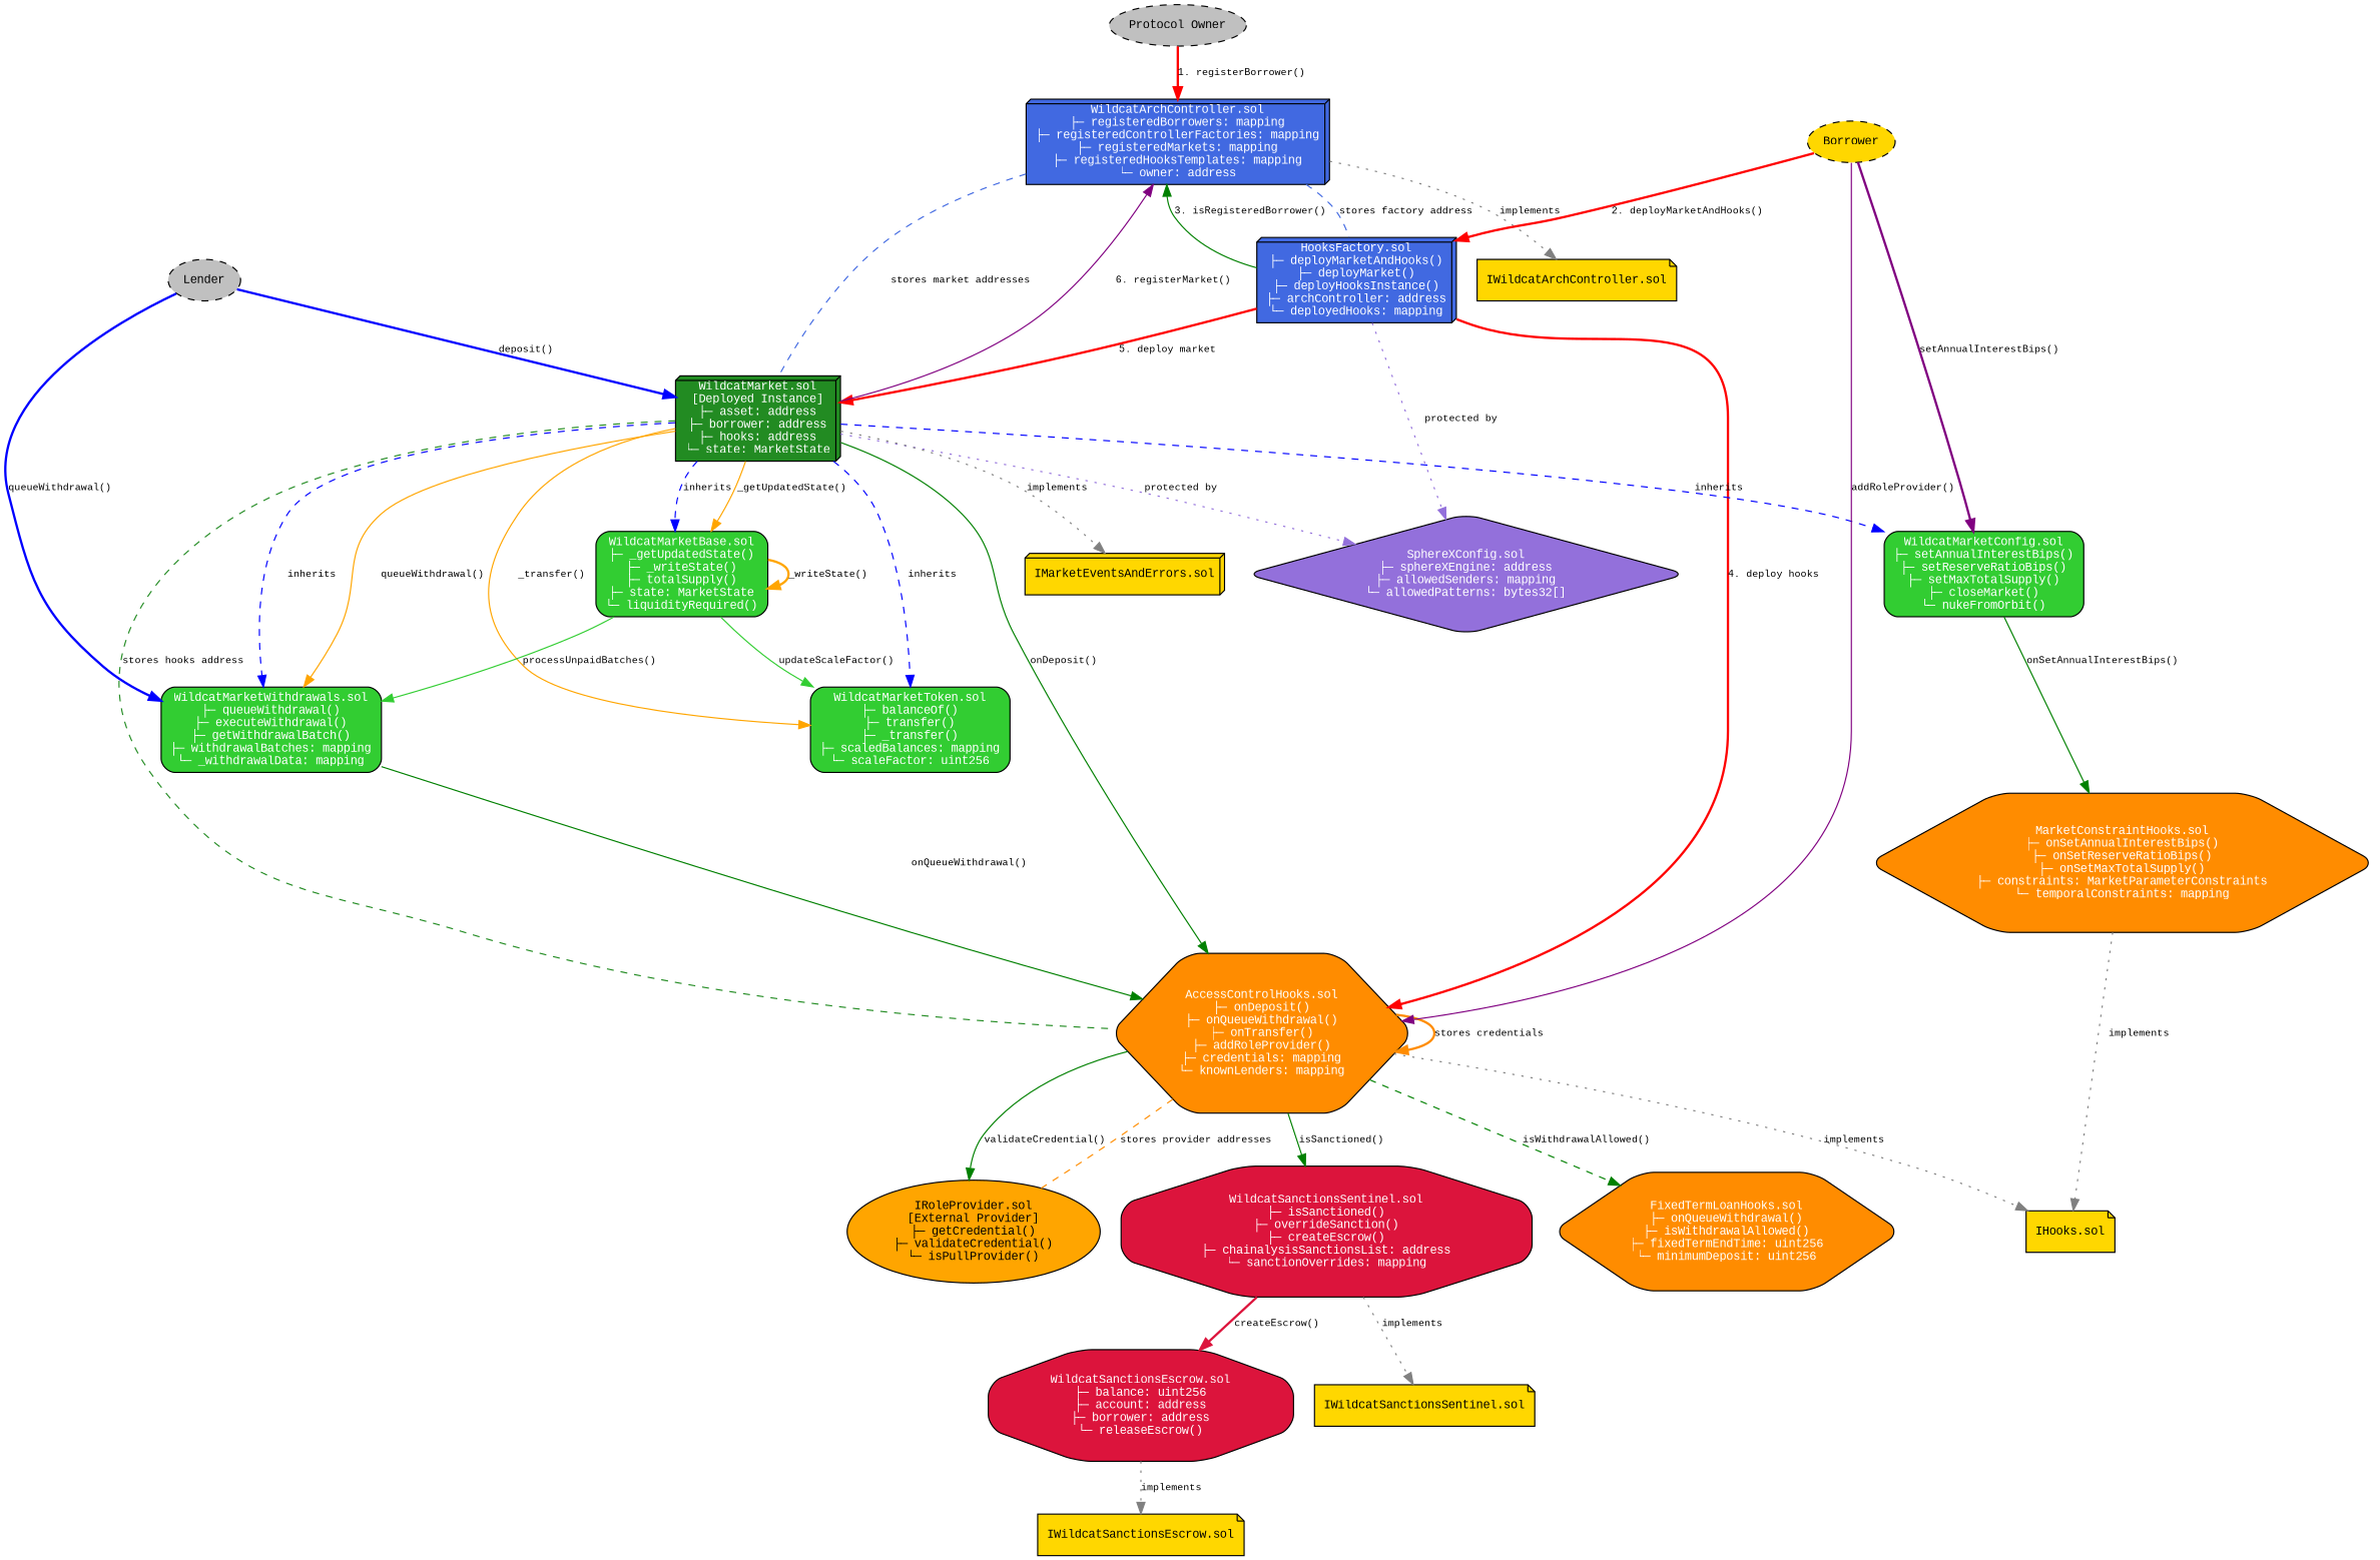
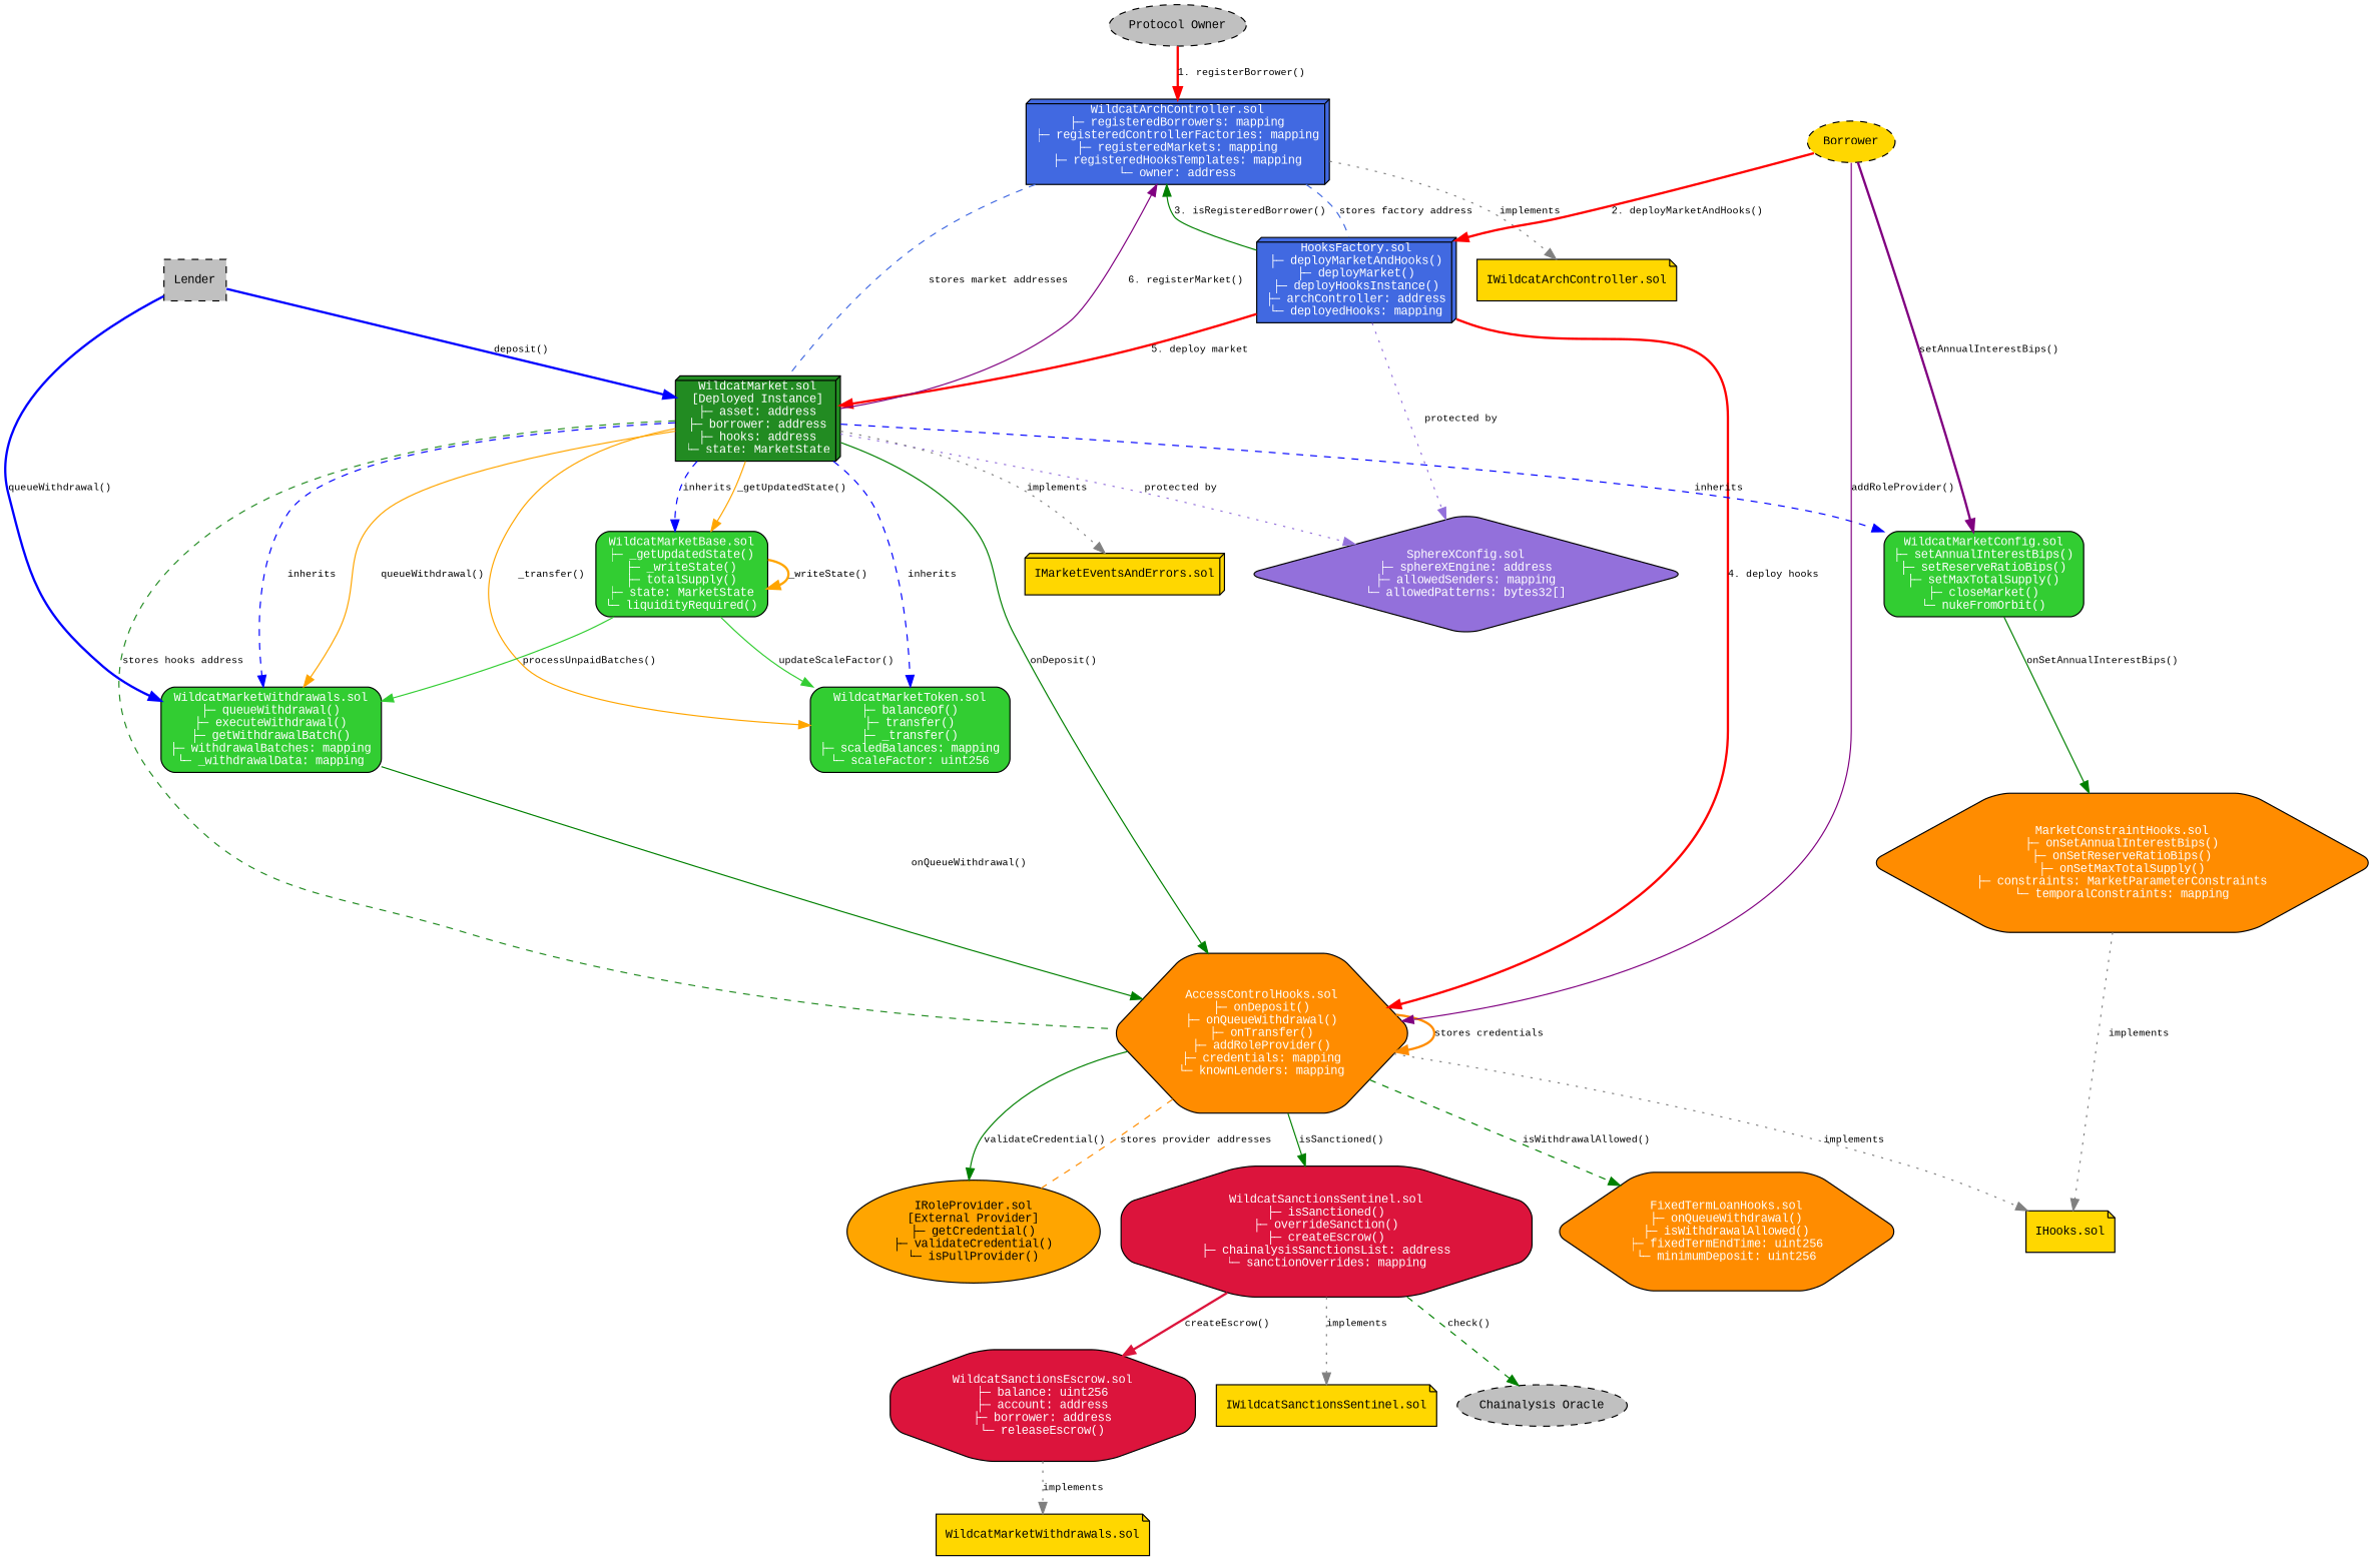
  digraph {
    compound=true
    fontname="Liberation Mono"
    rankdir=TB
    node [fillcolor="#FFD700" fontcolor=white fontname="Liberation Mono" fontsize=10 shape=ellipse style="rounded,filled"]
    edge [color="#008000" fontname="Liberation Mono" fontsize=9]
    n1 [fillcolor="#4169E1" label="WildcatArchController.sol\n├─ registeredBorrowers: mapping\n├─ registeredControllerFactories: mapping\n├─ registeredMarkets: mapping\n├─ registeredHooksTemplates: mapping\n└─ owner: address" shape=box3d]
    n2 [fillcolor="#4169E1" label="HooksFactory.sol\n├─ deployMarketAndHooks()\n├─ deployMarket()\n├─ deployHooksInstance()\n├─ archController: address\n└─ deployedHooks: mapping" shape=box3d]
    n3 [fillcolor="#228B22" label="WildcatMarket.sol\n[Deployed Instance]\n├─ asset: address\n├─ borrower: address\n├─ hooks: address\n└─ state: MarketState" shape=box3d]
    n4 [label="IWildcatArchController.sol" shape=note fontcolor=""]
    n5 [fillcolor="#FF8C00" label="AccessControlHooks.sol\n├─ onDeposit()\n├─ onQueueWithdrawal()\n├─ onTransfer()\n├─ addRoleProvider()\n├─ credentials: mapping\n└─ knownLenders: mapping" shape=hexagon]
    n6 [fillcolor="#9370DB" label="SphereXConfig.sol\n├─ sphereXEngine: address\n├─ allowedSenders: mapping\n└─ allowedPatterns: bytes32[]" shape=diamond]
    n7 [fillcolor="#32CD32" label="WildcatMarketBase.sol\n├─ _getUpdatedState()\n├─ _writeState()\n├─ totalSupply()\n├─ state: MarketState\n└─ liquidityRequired()" shape=box]
    n8 [fillcolor="#32CD32" label="WildcatMarketConfig.sol\n├─ setAnnualInterestBips()\n├─ setReserveRatioBips()\n├─ setMaxTotalSupply()\n├─ closeMarket()\n└─ nukeFromOrbit()" shape=box]
    n9 [fillcolor="#32CD32" label="WildcatMarketToken.sol\n├─ balanceOf()\n├─ transfer()\n├─ _transfer()\n├─ scaledBalances: mapping\n└─ scaleFactor: uint256" shape=box]
    n10 [fillcolor="#32CD32" label="WildcatMarketWithdrawals.sol\n├─ queueWithdrawal()\n├─ executeWithdrawal()\n├─ getWithdrawalBatch()\n├─ withdrawalBatches: mapping\n└─ _withdrawalData: mapping" shape=box]
    n11 [label="IMarketEventsAndErrors.sol" shape=box3d fontcolor=""]
    n12 [fillcolor="#FF8C00" label="FixedTermLoanHooks.sol\n├─ onQueueWithdrawal()\n├─ isWithdrawalAllowed()\n├─ fixedTermEndTime: uint256\n└─ minimumDeposit: uint256" shape=hexagon]
    n13 [fillcolor="#FFA500" label="IRoleProvider.sol\n[External Provider]\n├─ getCredential()\n├─ validateCredential()\n└─ isPullProvider()" fontcolor=""]
    n14 [fillcolor="#DC143C" label="WildcatSanctionsSentinel.sol\n├─ isSanctioned()\n├─ overrideSanction()\n├─ createEscrow()\n├─ chainalysisSanctionsList: address\n└─ sanctionOverrides: mapping" shape=octagon]
    n15 [label="IHooks.sol" shape=note fontcolor=""]
    n16 [fillcolor="#FF8C00" label="MarketConstraintHooks.sol\n├─ onSetAnnualInterestBips()\n├─ onSetReserveRatioBips()\n├─ onSetMaxTotalSupply()\n├─ constraints: MarketParameterConstraints\n└─ temporalConstraints: mapping" shape=hexagon]
    n17 [fillcolor="#DC143C" label="WildcatSanctionsEscrow.sol\n├─ balance: uint256\n├─ account: address\n├─ borrower: address\n└─ releaseEscrow()" shape=octagon]
    n18 [label="IWildcatSanctionsSentinel.sol" shape=note fontcolor=""]
-   n20 [label="IWildcatSanctionsEscrow.sol" shape=note fontcolor=""]
+   "Chainalysis Oracle" [fillcolor="#C0C0C0" style="filled,dashed" fontcolor=""]
+   n20 [label="WildcatMarketWithdrawals.sol" shape=note fontcolor=""]
    Borrower [style="filled,dashed" fontcolor=""]
-   Lender [fillcolor="#C0C0C0" style="filled,dashed" fontcolor=""]
+   Lender [fillcolor="#C0C0C0" shape=box style="filled,dashed" fontcolor=""]
    "Protocol Owner" [fillcolor="#C0C0C0" style="filled,dashed" fontcolor=""]
    n1 -> n2 [color="#4169E1" dir=none label="stores factory address" style=dashed]
    n1 -> n3 [color="#4169E1" dir=none label="stores market addresses" style=dashed]
    n1 -> n4 [color="#808080" label=implements style=dotted]
    n2 -> n1 [label="3. isRegisteredBorrower()"]
    n2 -> n3 [color="#FF0000" label="5. deploy market" style=bold]
    n2 -> n5 [color="#FF0000" label="4. deploy hooks" style=bold]
    n2 -> n6 [color="#9370DB" label="protected by" style=dotted]
    n3 -> n1 [color="#800080" label="6. registerMarket()"]
    n3 -> n5 [label="onDeposit()"]
    n3 -> n5 [color="#228B22" dir=none label="stores hooks address" style=dashed]
    n3 -> n6 [color="#9370DB" label="protected by" style=dotted]
    n3 -> n7 [color="#0000FF" label=inherits style=dashed weight=10]
    n3 -> n7 [color="#FFA500" label="_getUpdatedState()" weight=5]
    n3 -> n8 [color="#0000FF" label=inherits style=dashed weight=10]
    n3 -> n9 [color="#0000FF" label=inherits style=dashed weight=10]
    n3 -> n9 [color="#FFA500" label="_transfer()"]
    n3 -> n10 [color="#0000FF" label=inherits style=dashed weight=10]
    n3 -> n10 [color="#FFA500" label="queueWithdrawal()"]
    n3 -> n11 [color="#808080" label=implements style=dotted]
    n5 -> n5 [color="#FF8C00" label="stores credentials" style=bold]
    n5 -> n12 [label="isWithdrawalAllowed()" style=dashed]
    n5 -> n13 [label="validateCredential()"]
    n5 -> n13 [color="#FF8C00" dir=none label="stores provider addresses" style=dashed]
    n5 -> n14 [label="isSanctioned()"]
    n5 -> n15 [color="#808080" label=implements style=dotted]
    n7 -> n7 [color="#FFA500" label="_writeState()" style=bold]
    n7 -> n9 [color="#32CD32" label="updateScaleFactor()"]
    n7 -> n10 [color="#32CD32" label="processUnpaidBatches()"]
    n8 -> n16 [label="onSetAnnualInterestBips()"]
    n10 -> n5 [label="onQueueWithdrawal()"]
    n14 -> n17 [color="#DC143C" label="createEscrow()" style=bold]
    n14 -> n18 [color="#808080" label=implements style=dotted]
+   n14 -> "Chainalysis Oracle" [label="check()" style=dashed]
    n16 -> n15 [color="#808080" label=implements style=dotted]
    n17 -> n20 [color="#808080" label=implements style=dotted]
    Borrower -> n2 [color="#FF0000" label="2. deployMarketAndHooks()" style=bold]
    Borrower -> n5 [color="#800080" label="addRoleProvider()"]
    Borrower -> n8 [color="#800080" label="setAnnualInterestBips()" style=bold]
    Lender -> n3 [color="#0000FF" label="deposit()" style=bold]
    Lender -> n10 [color="#0000FF" label="queueWithdrawal()" style=bold]
    "Protocol Owner" -> n1 [color="#FF0000" label="1. registerBorrower()" style=bold]
  }
